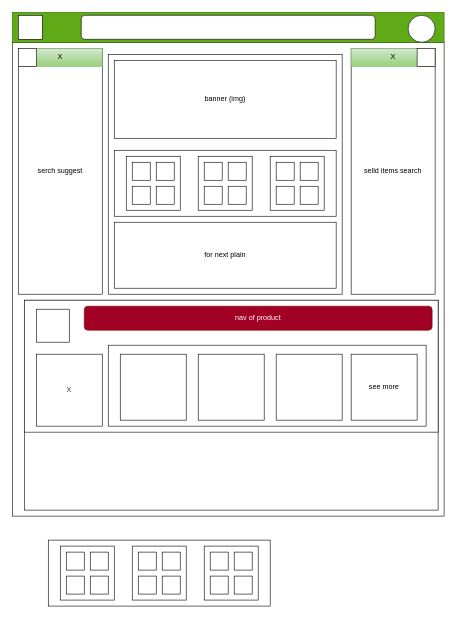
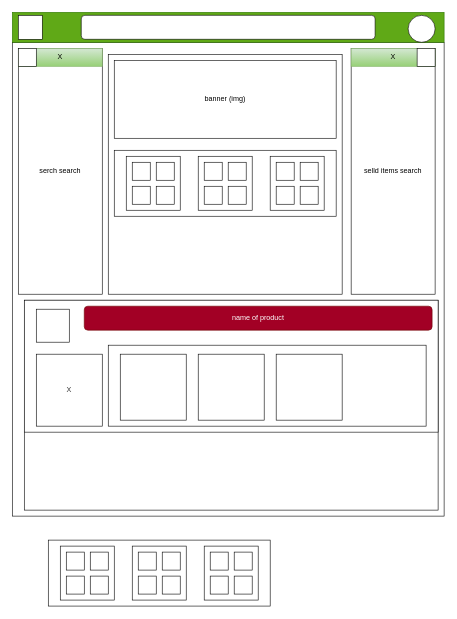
  <mxCell id="0" />
  <mxCell id="1" parent="0" />
  <mxCell id="2" value="" style="rounded=0;whiteSpace=wrap;html=1;" vertex="1" parent="1"><mxGeometry x="20" y="70" width="720" height="790" as="geometry" /></mxCell>
  <mxCell id="3" value="nav bar" style="rounded=0;whiteSpace=wrap;html=1;fillColor=#60a917;fontColor=#ffffff;strokeColor=#2D7600;" vertex="1" parent="1"><mxGeometry x="20" y="20" width="720" height="50" as="geometry" /></mxCell>
  <mxCell id="4" value="" style="whiteSpace=wrap;html=1;aspect=fixed;" vertex="1" parent="1"><mxGeometry x="30" y="25" width="40" height="40" as="geometry" /></mxCell>
  <mxCell id="5" value="" style="rounded=1;whiteSpace=wrap;html=1;" vertex="1" parent="1"><mxGeometry x="135" y="25" width="490" height="40" as="geometry" /></mxCell>
  <mxCell id="6" value="" style="ellipse;whiteSpace=wrap;html=1;aspect=fixed;" vertex="1" parent="1"><mxGeometry x="680" y="25" width="45" height="45" as="geometry" /></mxCell>
- <mxCell id="7" value="serch suggest" style="rounded=0;whiteSpace=wrap;html=1;" vertex="1" parent="1"><mxGeometry x="30" y="80" width="140" height="410" as="geometry" /></mxCell>
+ <mxCell id="7" value="serch search" style="rounded=0;whiteSpace=wrap;html=1;" vertex="1" parent="1"><mxGeometry x="30" y="80" width="140" height="410" as="geometry" /></mxCell>
  <mxCell id="8" value="" style="rounded=0;whiteSpace=wrap;html=1;" vertex="1" parent="1"><mxGeometry x="180" y="90" width="390" height="400" as="geometry" /></mxCell>
  <mxCell id="9" value="selld items search" style="rounded=0;whiteSpace=wrap;html=1;" vertex="1" parent="1"><mxGeometry x="585" y="80" width="140" height="410" as="geometry" /></mxCell>
  <mxCell id="10" value="banner (img)" style="rounded=0;whiteSpace=wrap;html=1;" vertex="1" parent="1"><mxGeometry x="190" y="100" width="370" height="130" as="geometry" /></mxCell>
  <mxCell id="11" value="" style="rounded=0;whiteSpace=wrap;html=1;" vertex="1" parent="1"><mxGeometry x="190" y="250" width="370" height="110" as="geometry" /></mxCell>
- <mxCell id="12" value="for next plain" style="rounded=0;whiteSpace=wrap;html=1;" vertex="1" parent="1"><mxGeometry x="190" y="370" width="370" height="110" as="geometry" /></mxCell>
  <mxCell id="13" value="" style="whiteSpace=wrap;html=1;aspect=fixed;" vertex="1" parent="1"><mxGeometry x="210" y="260" width="90" height="90" as="geometry" /></mxCell>
  <mxCell id="14" value="" style="whiteSpace=wrap;html=1;aspect=fixed;" vertex="1" parent="1"><mxGeometry x="450" y="260" width="90" height="90" as="geometry" /></mxCell>
  <mxCell id="15" value="" style="whiteSpace=wrap;html=1;aspect=fixed;" vertex="1" parent="1"><mxGeometry x="330" y="260" width="90" height="90" as="geometry" /></mxCell>
  <mxCell id="16" value="" style="whiteSpace=wrap;html=1;aspect=fixed;" vertex="1" parent="1"><mxGeometry x="220" y="270" width="30" height="30" as="geometry" /></mxCell>
  <mxCell id="17" value="" style="whiteSpace=wrap;html=1;aspect=fixed;" vertex="1" parent="1"><mxGeometry x="260" y="270" width="30" height="30" as="geometry" /></mxCell>
  <mxCell id="18" value="" style="whiteSpace=wrap;html=1;aspect=fixed;" vertex="1" parent="1"><mxGeometry x="220" y="310" width="30" height="30" as="geometry" /></mxCell>
  <mxCell id="19" value="" style="whiteSpace=wrap;html=1;aspect=fixed;" vertex="1" parent="1"><mxGeometry x="260" y="310" width="30" height="30" as="geometry" /></mxCell>
  <mxCell id="20" value="" style="whiteSpace=wrap;html=1;aspect=fixed;" vertex="1" parent="1"><mxGeometry x="340" y="270" width="30" height="30" as="geometry" /></mxCell>
  <mxCell id="21" value="" style="whiteSpace=wrap;html=1;aspect=fixed;" vertex="1" parent="1"><mxGeometry x="380" y="270" width="30" height="30" as="geometry" /></mxCell>
  <mxCell id="22" value="" style="whiteSpace=wrap;html=1;aspect=fixed;" vertex="1" parent="1"><mxGeometry x="380" y="310" width="30" height="30" as="geometry" /></mxCell>
  <mxCell id="23" value="" style="whiteSpace=wrap;html=1;aspect=fixed;" vertex="1" parent="1"><mxGeometry x="340" y="310" width="30" height="30" as="geometry" /></mxCell>
  <mxCell id="24" value="" style="whiteSpace=wrap;html=1;aspect=fixed;" vertex="1" parent="1"><mxGeometry x="460" y="310" width="30" height="30" as="geometry" /></mxCell>
  <mxCell id="25" value="" style="whiteSpace=wrap;html=1;aspect=fixed;" vertex="1" parent="1"><mxGeometry x="500" y="270" width="30" height="30" as="geometry" /></mxCell>
  <mxCell id="26" value="" style="whiteSpace=wrap;html=1;aspect=fixed;" vertex="1" parent="1"><mxGeometry x="460" y="270" width="30" height="30" as="geometry" /></mxCell>
  <mxCell id="27" value="" style="whiteSpace=wrap;html=1;aspect=fixed;" vertex="1" parent="1"><mxGeometry x="500" y="310" width="30" height="30" as="geometry" /></mxCell>
  <mxCell id="28" value="" style="rounded=0;whiteSpace=wrap;html=1;" vertex="1" parent="1"><mxGeometry x="40" y="500" width="690" height="350" as="geometry" /></mxCell>
  <mxCell id="29" value="" style="rounded=0;whiteSpace=wrap;html=1;" vertex="1" parent="1"><mxGeometry x="40" y="500" width="690" height="220" as="geometry" /></mxCell>
- <mxCell id="30" value="nav of product" style="rounded=1;whiteSpace=wrap;html=1;fillColor=#a20025;fontColor=#ffffff;strokeColor=#6F0000;" vertex="1" parent="1"><mxGeometry x="140" y="510" width="580" height="40" as="geometry" /></mxCell>
+ <mxCell id="30" value="name of product" style="rounded=1;whiteSpace=wrap;html=1;fillColor=#a20025;fontColor=#ffffff;strokeColor=#6F0000;" vertex="1" parent="1"><mxGeometry x="140" y="510" width="580" height="40" as="geometry" /></mxCell>
  <mxCell id="31" value="" style="whiteSpace=wrap;html=1;aspect=fixed;" vertex="1" parent="1"><mxGeometry x="60" y="515" width="55" height="55" as="geometry" /></mxCell>
  <mxCell id="32" value="" style="rounded=0;whiteSpace=wrap;html=1;" vertex="1" parent="1"><mxGeometry x="80" y="900" width="370" height="110" as="geometry" /></mxCell>
  <mxCell id="33" value="" style="whiteSpace=wrap;html=1;aspect=fixed;" vertex="1" parent="1"><mxGeometry x="100" y="910" width="90" height="90" as="geometry" /></mxCell>
  <mxCell id="34" value="" style="whiteSpace=wrap;html=1;aspect=fixed;" vertex="1" parent="1"><mxGeometry x="340" y="910" width="90" height="90" as="geometry" /></mxCell>
  <mxCell id="35" value="" style="whiteSpace=wrap;html=1;aspect=fixed;" vertex="1" parent="1"><mxGeometry x="220" y="910" width="90" height="90" as="geometry" /></mxCell>
  <mxCell id="36" value="" style="whiteSpace=wrap;html=1;aspect=fixed;" vertex="1" parent="1"><mxGeometry x="110" y="920" width="30" height="30" as="geometry" /></mxCell>
  <mxCell id="37" value="" style="whiteSpace=wrap;html=1;aspect=fixed;" vertex="1" parent="1"><mxGeometry x="150" y="920" width="30" height="30" as="geometry" /></mxCell>
  <mxCell id="38" value="" style="whiteSpace=wrap;html=1;aspect=fixed;" vertex="1" parent="1"><mxGeometry x="110" y="960" width="30" height="30" as="geometry" /></mxCell>
  <mxCell id="39" value="" style="whiteSpace=wrap;html=1;aspect=fixed;" vertex="1" parent="1"><mxGeometry x="150" y="960" width="30" height="30" as="geometry" /></mxCell>
  <mxCell id="40" value="" style="whiteSpace=wrap;html=1;aspect=fixed;" vertex="1" parent="1"><mxGeometry x="230" y="920" width="30" height="30" as="geometry" /></mxCell>
  <mxCell id="41" value="" style="whiteSpace=wrap;html=1;aspect=fixed;" vertex="1" parent="1"><mxGeometry x="270" y="920" width="30" height="30" as="geometry" /></mxCell>
  <mxCell id="42" value="" style="whiteSpace=wrap;html=1;aspect=fixed;" vertex="1" parent="1"><mxGeometry x="270" y="960" width="30" height="30" as="geometry" /></mxCell>
  <mxCell id="43" value="" style="whiteSpace=wrap;html=1;aspect=fixed;" vertex="1" parent="1"><mxGeometry x="230" y="960" width="30" height="30" as="geometry" /></mxCell>
  <mxCell id="44" value="" style="whiteSpace=wrap;html=1;aspect=fixed;" vertex="1" parent="1"><mxGeometry x="350" y="960" width="30" height="30" as="geometry" /></mxCell>
  <mxCell id="45" value="" style="whiteSpace=wrap;html=1;aspect=fixed;" vertex="1" parent="1"><mxGeometry x="390" y="920" width="30" height="30" as="geometry" /></mxCell>
  <mxCell id="46" value="" style="whiteSpace=wrap;html=1;aspect=fixed;" vertex="1" parent="1"><mxGeometry x="350" y="920" width="30" height="30" as="geometry" /></mxCell>
  <mxCell id="47" value="" style="whiteSpace=wrap;html=1;aspect=fixed;" vertex="1" parent="1"><mxGeometry x="390" y="960" width="30" height="30" as="geometry" /></mxCell>
  <mxCell id="48" value="" style="rounded=0;whiteSpace=wrap;html=1;" vertex="1" parent="1"><mxGeometry x="180" y="575" width="530" height="135" as="geometry" /></mxCell>
- <mxCell id="49" value="see more" style="whiteSpace=wrap;html=1;aspect=fixed;" vertex="1" parent="1"><mxGeometry x="585" y="590" width="110" height="110" as="geometry" /></mxCell>
  <mxCell id="50" value="" style="whiteSpace=wrap;html=1;aspect=fixed;" vertex="1" parent="1"><mxGeometry x="460" y="590" width="110" height="110" as="geometry" /></mxCell>
  <mxCell id="51" value="" style="whiteSpace=wrap;html=1;aspect=fixed;" vertex="1" parent="1"><mxGeometry x="330" y="590" width="110" height="110" as="geometry" /></mxCell>
  <mxCell id="52" value="" style="whiteSpace=wrap;html=1;aspect=fixed;" vertex="1" parent="1"><mxGeometry x="200" y="590" width="110" height="110" as="geometry" /></mxCell>
  <mxCell id="53" value="X" style="rounded=0;whiteSpace=wrap;html=1;fillColor=#d5e8d4;strokeColor=#82b366;gradientColor=#97d077;" vertex="1" parent="1"><mxGeometry x="30" y="80" width="140" height="30" as="geometry" /></mxCell>
  <mxCell id="54" value="" style="whiteSpace=wrap;html=1;aspect=fixed;" vertex="1" parent="1"><mxGeometry x="30" y="80" width="30" height="30" as="geometry" /></mxCell>
  <mxCell id="55" value="X" style="rounded=0;whiteSpace=wrap;html=1;fillColor=#d5e8d4;strokeColor=#82b366;gradientColor=#97d077;" vertex="1" parent="1"><mxGeometry x="585" y="80" width="140" height="30" as="geometry" /></mxCell>
  <mxCell id="56" value="" style="whiteSpace=wrap;html=1;aspect=fixed;" vertex="1" parent="1"><mxGeometry x="695" y="80" width="30" height="30" as="geometry" /></mxCell>
  <mxCell id="57" value="X" style="rounded=0;whiteSpace=wrap;html=1;fontColor=#333333;" vertex="1" parent="1"><mxGeometry x="60" y="590" width="110" height="120" as="geometry" /></mxCell>
